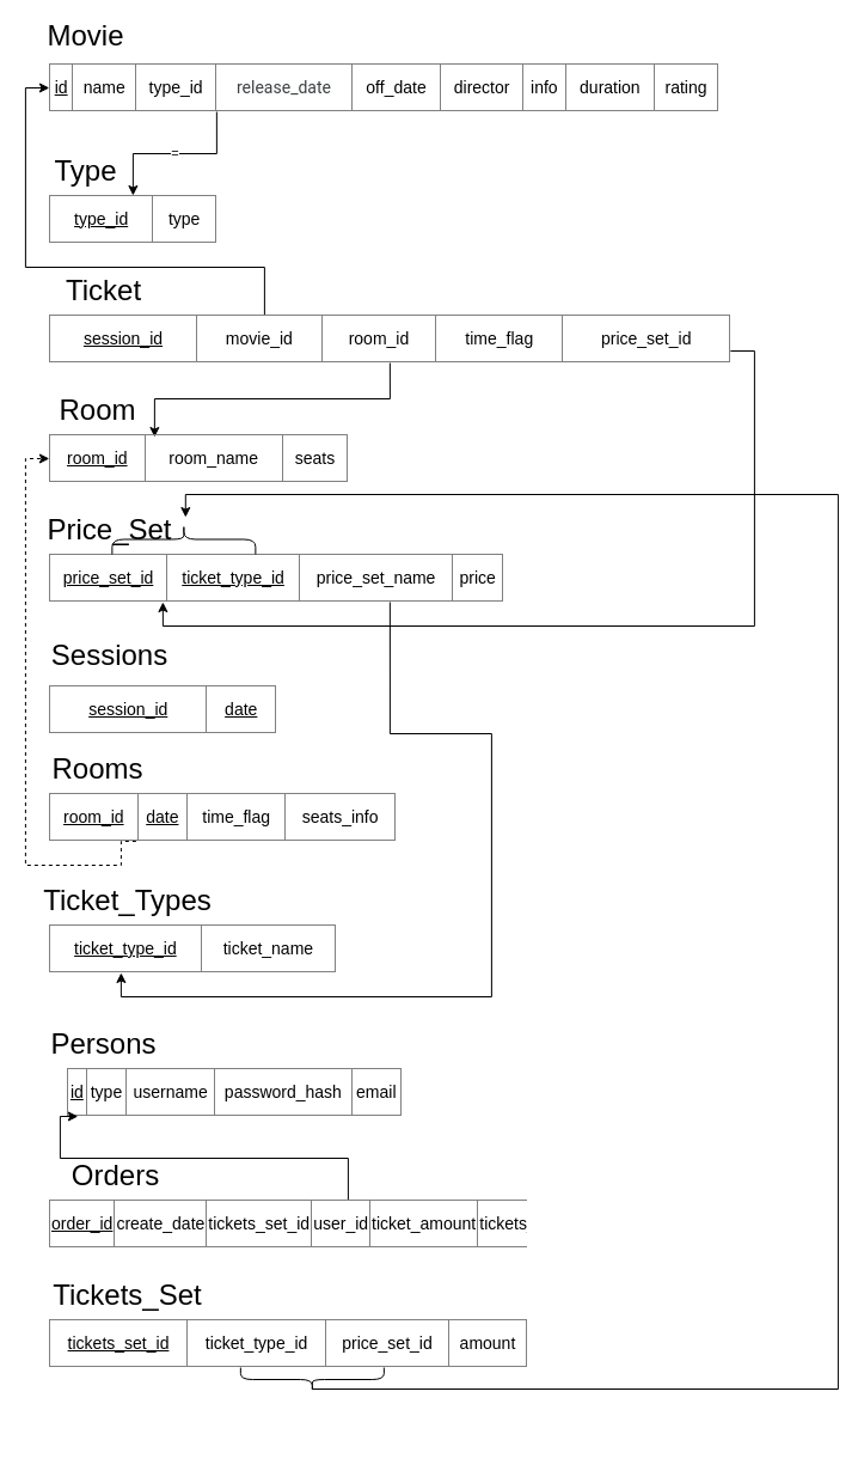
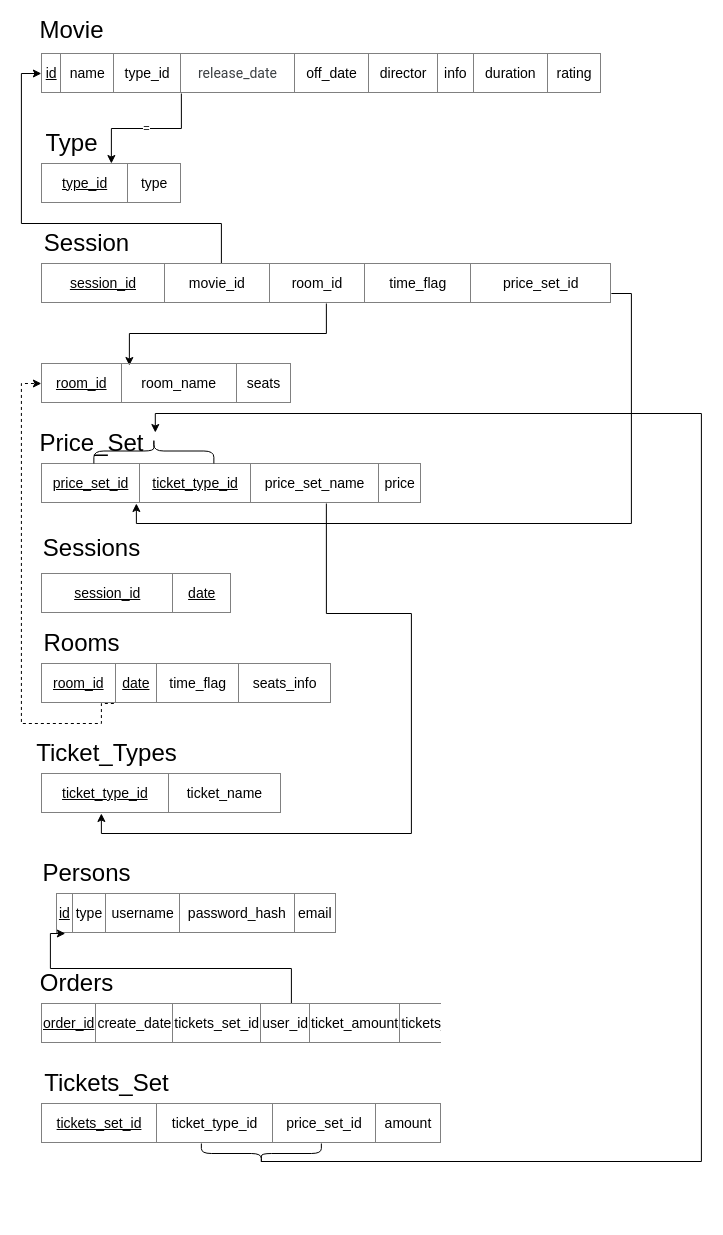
  <mxCell id="0" />
  <mxCell id="1" parent="0" />
  <mxCell id="2" value="=" style="edgeStyle=orthogonalEdgeStyle;rounded=0;orthogonalLoop=1;jettySize=auto;html=1;exitX=0.25;exitY=1;exitDx=0;exitDy=0;entryX=0.5;entryY=0;entryDx=0;entryDy=0;" parent="1" source="3" target="5" edge="1"><mxGeometry relative="1" as="geometry" /></mxCell>
  <mxCell id="3" value="&lt;table border=&quot;1&quot; width=&quot;100%&quot; style=&quot;text-align: center ; width: 100% ; height: 100% ; border-collapse: collapse&quot;&gt;&lt;tbody style=&quot;font-size: 14px&quot;&gt;&lt;tr&gt;&lt;td&gt;&lt;u&gt;id&lt;/u&gt;&lt;/td&gt;&lt;td&gt;name&lt;/td&gt;&lt;td&gt;type_id&lt;/td&gt;&lt;td&gt;&lt;span style=&quot;color: rgb(60 , 64 , 67) ; font-family: &amp;#34;roboto&amp;#34; , &amp;#34;arial&amp;#34; , sans-serif ; white-space: normal ; background-color: rgb(255 , 255 , 255)&quot;&gt;release_date&lt;/span&gt;&lt;br&gt;&lt;/td&gt;&lt;td&gt;off_date&lt;/td&gt;&lt;td&gt;director&lt;/td&gt;&lt;td&gt;info&lt;/td&gt;&lt;td&gt;duration&lt;/td&gt;&lt;td&gt;rating&lt;/td&gt;&lt;/tr&gt;&lt;/tbody&gt;&lt;/table&gt;" style="text;html=1;strokeColor=none;fillColor=none;overflow=fill;" parent="1" vertex="1"><mxGeometry x="40.86" y="53" width="560" height="40" as="geometry" /></mxCell>
  <mxCell id="4" value="&lt;font style=&quot;font-size: 24px&quot;&gt;Movie&lt;/font&gt;" style="text;html=1;align=center;verticalAlign=middle;resizable=0;points=[];autosize=1;" parent="1" vertex="1"><mxGeometry x="30.86" y="20" width="80" height="20" as="geometry" /></mxCell>
  <mxCell id="5" value="&lt;table border=&quot;1&quot; width=&quot;100%&quot; style=&quot;text-align: center ; width: 100% ; height: 100% ; border-collapse: collapse&quot;&gt;&lt;tbody style=&quot;font-size: 14px&quot;&gt;&lt;tr&gt;&lt;td&gt;&lt;u&gt;type_id&lt;/u&gt;&lt;/td&gt;&lt;td&gt;type&lt;/td&gt;&lt;/tr&gt;&lt;/tbody&gt;&lt;/table&gt;" style="text;html=1;strokeColor=none;fillColor=none;overflow=fill;" parent="1" vertex="1"><mxGeometry x="40.86" y="163" width="140" height="40" as="geometry" /></mxCell>
  <mxCell id="6" value="&lt;font style=&quot;font-size: 24px&quot;&gt;Type&lt;/font&gt;" style="text;html=1;align=center;verticalAlign=middle;resizable=0;points=[];autosize=1;" parent="1" vertex="1"><mxGeometry x="35.86" y="133" width="70" height="20" as="geometry" /></mxCell>
  <mxCell id="7" style="edgeStyle=orthogonalEdgeStyle;rounded=0;orthogonalLoop=1;jettySize=auto;html=1;exitX=0.5;exitY=0;exitDx=0;exitDy=0;entryX=0;entryY=0.5;entryDx=0;entryDy=0;" parent="1" source="10" target="3" edge="1"><mxGeometry relative="1" as="geometry"><Array as="points"><mxPoint x="220.86" y="223" /><mxPoint x="20.86" y="223" /><mxPoint x="20.86" y="73" /></Array></mxGeometry></mxCell>
  <mxCell id="8" style="edgeStyle=orthogonalEdgeStyle;rounded=0;orthogonalLoop=1;jettySize=auto;html=1;exitX=0.5;exitY=1;exitDx=0;exitDy=0;entryX=0.352;entryY=0.05;entryDx=0;entryDy=0;entryPerimeter=0;" edge="1" parent="1" source="10" target="13"><mxGeometry relative="1" as="geometry" /></mxCell>
  <mxCell id="9" style="edgeStyle=orthogonalEdgeStyle;rounded=0;orthogonalLoop=1;jettySize=auto;html=1;exitX=1;exitY=0.75;exitDx=0;exitDy=0;entryX=0.25;entryY=1;entryDx=0;entryDy=0;" edge="1" parent="1" source="10" target="16"><mxGeometry relative="1" as="geometry" /></mxCell>
  <mxCell id="10" value="&lt;table border=&quot;1&quot; width=&quot;100%&quot; style=&quot;text-align: center ; width: 100% ; height: 100% ; border-collapse: collapse&quot;&gt;&lt;tbody style=&quot;font-size: 14px&quot;&gt;&lt;tr&gt;&lt;td&gt;&lt;u&gt;session_id&lt;/u&gt;&lt;/td&gt;&lt;td&gt;movie_id&lt;/td&gt;&lt;td&gt;room_id&lt;/td&gt;&lt;td&gt;time_flag&lt;/td&gt;&lt;td&gt;price_set_id&lt;/td&gt;&lt;/tr&gt;&lt;/tbody&gt;&lt;/table&gt;" style="text;html=1;strokeColor=none;fillColor=none;overflow=fill;" parent="1" vertex="1"><mxGeometry x="40.86" y="263" width="570" height="40" as="geometry" /></mxCell>
- <mxCell id="11" value="&lt;font style=&quot;font-size: 24px&quot;&gt;Ticket&lt;/font&gt;" style="text;html=1;align=center;verticalAlign=middle;resizable=0;points=[];autosize=1;" parent="1" vertex="1"><mxGeometry x="35.86" y="233" width="100" height="20" as="geometry" /></mxCell>
- <mxCell id="12" value="&lt;font style=&quot;font-size: 24px&quot;&gt;Room&lt;/font&gt;" style="text;html=1;align=center;verticalAlign=middle;resizable=0;points=[];autosize=1;" parent="1" vertex="1"><mxGeometry x="40.86" y="333" width="80" height="20" as="geometry" /></mxCell>
+ <mxCell id="11" value="&lt;font style=&quot;font-size: 24px&quot;&gt;Session&lt;/font&gt;" style="text;html=1;align=center;verticalAlign=middle;resizable=0;points=[];autosize=1;" parent="1" vertex="1"><mxGeometry x="35.86" y="233" width="100" height="20" as="geometry" /></mxCell>
  <mxCell id="13" value="&lt;table border=&quot;1&quot; width=&quot;100%&quot; style=&quot;text-align: center ; width: 100% ; height: 100% ; border-collapse: collapse&quot;&gt;&lt;tbody style=&quot;font-size: 14px&quot;&gt;&lt;tr&gt;&lt;td&gt;&lt;u&gt;room_id&lt;/u&gt;&lt;/td&gt;&lt;td&gt;room_name&lt;/td&gt;&lt;td&gt;seats&lt;/td&gt;&lt;/tr&gt;&lt;/tbody&gt;&lt;/table&gt;" style="text;html=1;strokeColor=none;fillColor=none;overflow=fill;" parent="1" vertex="1"><mxGeometry x="40.86" y="363" width="250" height="40" as="geometry" /></mxCell>
  <mxCell id="14" value="&lt;font style=&quot;font-size: 24px&quot;&gt;Price_Set&lt;/font&gt;" style="text;html=1;align=center;verticalAlign=middle;resizable=0;points=[];autosize=1;" parent="1" vertex="1"><mxGeometry x="30.86" y="433" width="120" height="20" as="geometry" /></mxCell>
  <mxCell id="15" style="edgeStyle=orthogonalEdgeStyle;rounded=0;orthogonalLoop=1;jettySize=auto;html=1;exitX=0.75;exitY=1;exitDx=0;exitDy=0;entryX=0.25;entryY=1;entryDx=0;entryDy=0;" edge="1" parent="1" source="16" target="22"><mxGeometry relative="1" as="geometry"><Array as="points"><mxPoint x="325.86" y="613" /><mxPoint x="410.86" y="613" /><mxPoint x="410.86" y="833" /><mxPoint x="100.86" y="833" /></Array></mxGeometry></mxCell>
  <mxCell id="16" value="&lt;table border=&quot;1&quot; width=&quot;100%&quot; style=&quot;text-align: center ; width: 100% ; height: 100% ; border-collapse: collapse&quot;&gt;&lt;tbody style=&quot;font-size: 14px&quot;&gt;&lt;tr&gt;&lt;td&gt;&lt;u&gt;price_set_id&lt;/u&gt;&lt;/td&gt;&lt;td&gt;&lt;u&gt;ticket_type_id&lt;/u&gt;&lt;br&gt;&lt;/td&gt;&lt;td&gt;price_set_name&lt;/td&gt;&lt;td&gt;price&lt;/td&gt;&lt;/tr&gt;&lt;/tbody&gt;&lt;/table&gt;" style="text;html=1;strokeColor=none;fillColor=none;overflow=fill;" parent="1" vertex="1"><mxGeometry x="40.86" y="463" width="380" height="40" as="geometry" /></mxCell>
  <mxCell id="17" value="&lt;font style=&quot;font-size: 24px&quot;&gt;Sessions&lt;/font&gt;" style="text;html=1;align=center;verticalAlign=middle;resizable=0;points=[];autosize=1;" vertex="1" parent="1"><mxGeometry x="35.86" y="538" width="110" height="20" as="geometry" /></mxCell>
  <mxCell id="18" value="&lt;table border=&quot;1&quot; width=&quot;100%&quot; style=&quot;text-align: center ; width: 100% ; height: 100% ; border-collapse: collapse&quot;&gt;&lt;tbody style=&quot;font-size: 14px&quot;&gt;&lt;tr&gt;&lt;td&gt;&lt;u&gt;session_id&lt;/u&gt;&lt;/td&gt;&lt;td&gt;&lt;u&gt;date&lt;/u&gt;&lt;/td&gt;&lt;/tr&gt;&lt;/tbody&gt;&lt;/table&gt;" style="text;html=1;strokeColor=none;fillColor=none;overflow=fill;" vertex="1" parent="1"><mxGeometry x="40.86" y="573" width="190" height="40" as="geometry" /></mxCell>
  <mxCell id="19" style="edgeStyle=orthogonalEdgeStyle;rounded=0;orthogonalLoop=1;jettySize=auto;html=1;exitX=0.25;exitY=1;exitDx=0;exitDy=0;entryX=0;entryY=0.5;entryDx=0;entryDy=0;dashed=1;" edge="1" parent="1" source="20" target="13"><mxGeometry relative="1" as="geometry"><Array as="points"><mxPoint x="100.86" y="703" /><mxPoint x="100.86" y="723" /><mxPoint x="20.86" y="723" /><mxPoint x="20.86" y="383" /></Array></mxGeometry></mxCell>
  <mxCell id="20" value="&lt;table border=&quot;1&quot; width=&quot;100%&quot; style=&quot;text-align: center ; width: 100% ; height: 100% ; border-collapse: collapse&quot;&gt;&lt;tbody style=&quot;font-size: 14px&quot;&gt;&lt;tr&gt;&lt;td&gt;&lt;u&gt;room_id&lt;/u&gt;&lt;/td&gt;&lt;td&gt;&lt;u&gt;date&lt;/u&gt;&lt;/td&gt;&lt;td&gt;time_flag&lt;/td&gt;&lt;td&gt;seats_info&lt;/td&gt;&lt;/tr&gt;&lt;/tbody&gt;&lt;/table&gt;" style="text;html=1;strokeColor=none;fillColor=none;overflow=fill;" vertex="1" parent="1"><mxGeometry x="40.86" y="663" width="290" height="40" as="geometry" /></mxCell>
  <mxCell id="21" value="&lt;font style=&quot;font-size: 24px&quot;&gt;Rooms&lt;/font&gt;" style="text;html=1;align=center;verticalAlign=middle;resizable=0;points=[];autosize=1;" vertex="1" parent="1"><mxGeometry x="35.86" y="633" width="90" height="20" as="geometry" /></mxCell>
  <mxCell id="22" value="&lt;table border=&quot;1&quot; width=&quot;100%&quot; style=&quot;text-align: center ; width: 100% ; height: 100% ; border-collapse: collapse&quot;&gt;&lt;tbody style=&quot;font-size: 14px&quot;&gt;&lt;tr&gt;&lt;td&gt;&lt;u&gt;ticket_type_id&lt;/u&gt;&lt;/td&gt;&lt;td&gt;ticket_name&lt;/td&gt;&lt;/tr&gt;&lt;/tbody&gt;&lt;/table&gt;" style="text;html=1;strokeColor=none;fillColor=none;overflow=fill;" vertex="1" parent="1"><mxGeometry x="40.86" y="773" width="240" height="40" as="geometry" /></mxCell>
  <mxCell id="23" value="&lt;font style=&quot;font-size: 24px&quot;&gt;Ticket_Types&lt;/font&gt;" style="text;html=1;align=center;verticalAlign=middle;resizable=0;points=[];autosize=1;" vertex="1" parent="1"><mxGeometry x="25.86" y="743" width="160" height="20" as="geometry" /></mxCell>
  <mxCell id="24" value="&lt;table border=&quot;1&quot; width=&quot;100%&quot; style=&quot;text-align: center ; width: 100% ; height: 100% ; border-collapse: collapse&quot;&gt;&lt;tbody style=&quot;font-size: 14px&quot;&gt;&lt;tr&gt;&lt;td&gt;&lt;u&gt;id&lt;/u&gt;&lt;/td&gt;&lt;td&gt;type&lt;/td&gt;&lt;td&gt;username&lt;/td&gt;&lt;td&gt;password_hash&lt;/td&gt;&lt;td&gt;email&lt;/td&gt;&lt;/tr&gt;&lt;/tbody&gt;&lt;/table&gt;" style="text;html=1;strokeColor=none;fillColor=none;overflow=fill;" vertex="1" parent="1"><mxGeometry x="55.86" y="893" width="280" height="40" as="geometry" /></mxCell>
  <mxCell id="25" value="&lt;font style=&quot;font-size: 24px&quot;&gt;Persons&lt;/font&gt;" style="text;html=1;align=center;verticalAlign=middle;resizable=0;points=[];autosize=1;" vertex="1" parent="1"><mxGeometry x="35.86" y="863" width="100" height="20" as="geometry" /></mxCell>
- <mxCell id="26" value="&lt;font style=&quot;font-size: 24px&quot;&gt;Orders&lt;/font&gt;" style="text;html=1;align=center;verticalAlign=middle;resizable=0;points=[];autosize=1;" vertex="1" parent="1"><mxGeometry x="50.86" y="973" width="90" height="20" as="geometry" /></mxCell>
+ <mxCell id="26" value="&lt;font style=&quot;font-size: 24px&quot;&gt;Orders&lt;/font&gt;" style="text;html=1;align=center;verticalAlign=middle;resizable=0;points=[];autosize=1;" vertex="1" parent="1"><mxGeometry x="30.86" y="973" width="90" height="20" as="geometry" /></mxCell>
  <mxCell id="27" style="edgeStyle=orthogonalEdgeStyle;rounded=0;orthogonalLoop=1;jettySize=auto;html=1;exitX=0.75;exitY=0;exitDx=0;exitDy=0;entryX=0.032;entryY=1;entryDx=0;entryDy=0;entryPerimeter=0;" edge="1" parent="1" source="28" target="24"><mxGeometry relative="1" as="geometry"><Array as="points"><mxPoint x="290.86" y="1003" /><mxPoint x="290.86" y="968" /><mxPoint x="49.86" y="968" /></Array></mxGeometry></mxCell>
  <mxCell id="28" value="&lt;table border=&quot;1&quot; width=&quot;100%&quot; style=&quot;text-align: center ; width: 100% ; height: 100% ; border-collapse: collapse&quot;&gt;&lt;tbody style=&quot;font-size: 14px&quot;&gt;&lt;tr&gt;&lt;td&gt;&lt;u&gt;order_id&lt;/u&gt;&lt;/td&gt;&lt;td&gt;create_date&lt;/td&gt;&lt;td&gt;tickets_set_id&lt;/td&gt;&lt;td&gt;user_id&lt;/td&gt;&lt;td&gt;ticket_amount&lt;/td&gt;&lt;td&gt;tickets_price_amount&lt;/td&gt;&lt;/tr&gt;&lt;/tbody&gt;&lt;/table&gt;" style="text;html=1;strokeColor=none;fillColor=none;overflow=fill;" vertex="1" parent="1"><mxGeometry x="40.86" y="1003" width="400" height="40" as="geometry" /></mxCell>
  <mxCell id="29" value="&lt;table border=&quot;1&quot; width=&quot;100%&quot; style=&quot;text-align: center ; width: 100% ; height: 100% ; border-collapse: collapse&quot;&gt;&lt;tbody style=&quot;font-size: 14px&quot;&gt;&lt;tr&gt;&lt;td&gt;&lt;u&gt;tickets_set_id&lt;/u&gt;&lt;/td&gt;&lt;td&gt;ticket_type_id&lt;/td&gt;&lt;td&gt;price_set_id&lt;br&gt;&lt;/td&gt;&lt;td&gt;amount&lt;/td&gt;&lt;/tr&gt;&lt;/tbody&gt;&lt;/table&gt;" style="text;html=1;strokeColor=none;fillColor=none;overflow=fill;" vertex="1" parent="1"><mxGeometry x="40.86" y="1103" width="400" height="40" as="geometry" /></mxCell>
  <mxCell id="30" value="&lt;font style=&quot;font-size: 24px&quot;&gt;Tickets_Set&lt;/font&gt;" style="text;html=1;align=center;verticalAlign=middle;resizable=0;points=[];autosize=1;" vertex="1" parent="1"><mxGeometry x="35.86" y="1073" width="140" height="20" as="geometry" /></mxCell>
  <mxCell id="31" style="edgeStyle=orthogonalEdgeStyle;rounded=0;orthogonalLoop=1;jettySize=auto;html=1;exitX=0.1;exitY=0.5;exitDx=0;exitDy=0;exitPerimeter=0;entryX=1.033;entryY=-0.05;entryDx=0;entryDy=0;entryPerimeter=0;" edge="1" parent="1" source="32" target="14"><mxGeometry relative="1" as="geometry"><mxPoint x="690.86" y="693" as="targetPoint" /><Array as="points"><mxPoint x="700.86" y="1161" /><mxPoint x="700.86" y="413" /><mxPoint x="154.86" y="413" /></Array></mxGeometry></mxCell>
  <mxCell id="32" value="" style="shape=curlyBracket;whiteSpace=wrap;html=1;rounded=1;rotation=-90;" vertex="1" parent="1"><mxGeometry x="250.86" y="1093" width="20" height="120" as="geometry" /></mxCell>
  <mxCell id="33" value="" style="shape=curlyBracket;whiteSpace=wrap;html=1;rounded=1;rotation=90;" vertex="1" parent="1"><mxGeometry x="140.86" y="390.5" width="25" height="120" as="geometry" /></mxCell>
